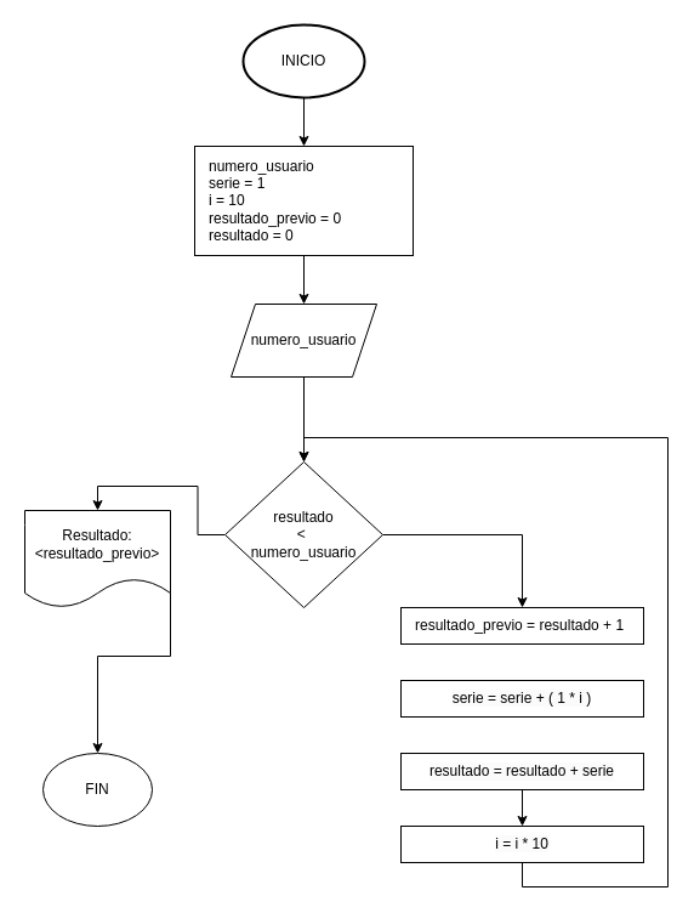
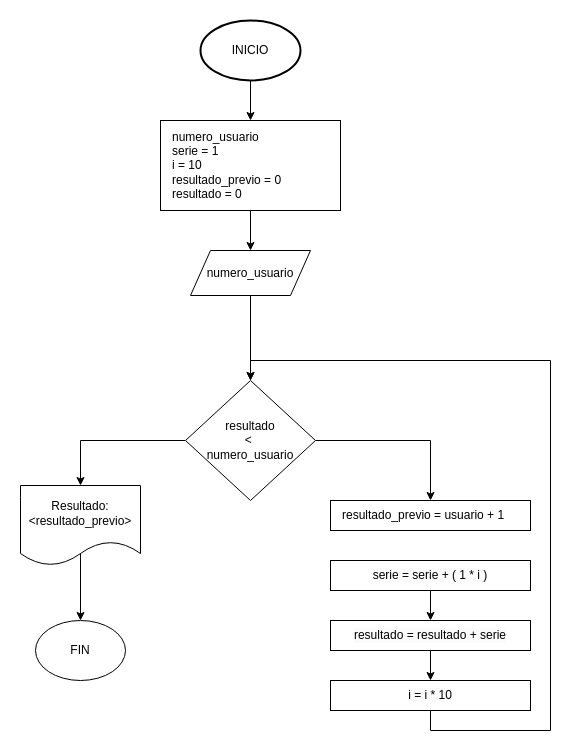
  <mxCell id="0" />
  <mxCell id="1" parent="0" />
  <mxCell id="2" style="edgeStyle=orthogonalEdgeStyle;rounded=0;orthogonalLoop=1;jettySize=auto;html=1;exitX=0.5;exitY=1;exitDx=0;exitDy=0;exitPerimeter=0;entryX=0.5;entryY=0;entryDx=0;entryDy=0;" edge="1" parent="1" source="3" target="5"><mxGeometry relative="1" as="geometry" /></mxCell>
  <mxCell id="3" value="INICIO" style="strokeWidth=2;html=1;shape=mxgraph.flowchart.start_1;whiteSpace=wrap;" vertex="1" parent="1"><mxGeometry x="200" y="20" width="100" height="60" as="geometry" /></mxCell>
  <mxCell id="4" style="edgeStyle=orthogonalEdgeStyle;rounded=0;orthogonalLoop=1;jettySize=auto;html=1;exitX=0.5;exitY=1;exitDx=0;exitDy=0;entryX=0.5;entryY=0;entryDx=0;entryDy=0;" edge="1" parent="1" source="5" target="7"><mxGeometry relative="1" as="geometry" /></mxCell>
  <mxCell id="5" value="&lt;span style=&quot;background-color: initial;&quot;&gt;numero_usuario&lt;/span&gt;&lt;div&gt;serie = 1&lt;br&gt;&lt;span style=&quot;background-color: initial;&quot;&gt;i = 10&lt;/span&gt;&lt;br&gt;&lt;div&gt;resultado_previo = 0&lt;/div&gt;&lt;/div&gt;&lt;div&gt;resultado = 0&lt;br&gt;&lt;/div&gt;" style="rounded=0;whiteSpace=wrap;html=1;spacingLeft=10;align=left;" vertex="1" parent="1"><mxGeometry x="160" y="120" width="180" height="90" as="geometry" /></mxCell>
  <mxCell id="6" style="edgeStyle=orthogonalEdgeStyle;rounded=0;orthogonalLoop=1;jettySize=auto;html=1;exitX=0.5;exitY=1;exitDx=0;exitDy=0;entryX=0.5;entryY=0;entryDx=0;entryDy=0;" edge="1" parent="1" source="7" target="10"><mxGeometry relative="1" as="geometry" /></mxCell>
- <mxCell id="7" value="numero_usuario" style="shape=parallelogram;perimeter=parallelogramPerimeter;whiteSpace=wrap;html=1;fixedSize=1;" vertex="1" parent="1"><mxGeometry x="190" y="250" width="120" height="60" as="geometry" /></mxCell>
+ <mxCell id="7" value="numero_usuario" style="shape=parallelogram;perimeter=parallelogramPerimeter;whiteSpace=wrap;html=1;fixedSize=1;" vertex="1" parent="1"><mxGeometry x="190" y="250" width="120" height="45" as="geometry" /></mxCell>
  <mxCell id="8" style="edgeStyle=orthogonalEdgeStyle;rounded=0;orthogonalLoop=1;jettySize=auto;html=1;exitX=1;exitY=0.5;exitDx=0;exitDy=0;entryX=0.5;entryY=0;entryDx=0;entryDy=0;" edge="1" parent="1" source="10" target="11"><mxGeometry relative="1" as="geometry" /></mxCell>
  <mxCell id="9" style="edgeStyle=orthogonalEdgeStyle;rounded=0;orthogonalLoop=1;jettySize=auto;html=1;exitX=0;exitY=0.5;exitDx=0;exitDy=0;entryX=0.5;entryY=0;entryDx=0;entryDy=0;" edge="1" parent="1" source="10" target="19"><mxGeometry relative="1" as="geometry" /></mxCell>
  <mxCell id="10" value="&lt;div&gt;&lt;span style=&quot;background-color: initial;&quot;&gt;resultado&lt;/span&gt;&lt;br&gt;&lt;/div&gt;&lt;div&gt;&amp;lt;&amp;nbsp;&lt;/div&gt;&lt;div&gt;numero_usuario&lt;/div&gt;" style="rhombus;whiteSpace=wrap;html=1;" vertex="1" parent="1"><mxGeometry x="185" y="380" width="130" height="120" as="geometry" /></mxCell>
- <mxCell id="11" value="resultado_&lt;span style=&quot;background-color: initial;&quot;&gt;previo = resultado + 1&lt;/span&gt;" style="rounded=0;whiteSpace=wrap;html=1;align=left;spacingLeft=10;" vertex="1" parent="1"><mxGeometry x="330" y="500" width="200" height="30" as="geometry" /></mxCell>
+ <mxCell id="11" value="resultado_&lt;span style=&quot;background-color: initial;&quot;&gt;previo = usuario + 1&lt;/span&gt;" style="rounded=0;whiteSpace=wrap;html=1;align=left;spacingLeft=10;" vertex="1" parent="1"><mxGeometry x="330" y="500" width="200" height="30" as="geometry" /></mxCell>
  <mxCell id="12" style="edgeStyle=orthogonalEdgeStyle;rounded=0;orthogonalLoop=1;jettySize=auto;html=1;exitX=0.5;exitY=1;exitDx=0;exitDy=0;entryX=0.5;entryY=0;entryDx=0;entryDy=0;" edge="1" parent="1" source="13" target="15"><mxGeometry relative="1" as="geometry" /></mxCell>
  <mxCell id="13" value="&lt;div style=&quot;forced-color-adjust: none; color: rgb(0, 0, 0); font-family: Helvetica; font-size: 12px; font-style: normal; font-variant-ligatures: normal; font-variant-caps: normal; font-weight: 400; letter-spacing: normal; orphans: 2; text-align: left; text-indent: 0px; text-transform: none; widows: 2; word-spacing: 0px; -webkit-text-stroke-width: 0px; white-space: normal; background-color: rgb(251, 251, 251); text-decoration-thickness: initial; text-decoration-style: initial; text-decoration-color: initial;&quot;&gt;resultado = resultado + serie&lt;/div&gt;" style="rounded=0;whiteSpace=wrap;html=1;" vertex="1" parent="1"><mxGeometry x="330" y="620" width="200" height="30" as="geometry" /></mxCell>
  <mxCell id="14" style="edgeStyle=orthogonalEdgeStyle;rounded=0;orthogonalLoop=1;jettySize=auto;html=1;exitX=0.5;exitY=1;exitDx=0;exitDy=0;entryX=0.5;entryY=0;entryDx=0;entryDy=0;" edge="1" parent="1" source="15" target="10"><mxGeometry relative="1" as="geometry"><Array as="points"><mxPoint x="430" y="730" /><mxPoint x="550" y="730" /><mxPoint x="550" y="360" /><mxPoint x="250" y="360" /></Array></mxGeometry></mxCell>
  <mxCell id="15" value="&lt;span style=&quot;color: rgb(0, 0, 0); font-family: Helvetica; font-size: 12px; font-style: normal; font-variant-ligatures: normal; font-variant-caps: normal; font-weight: 400; letter-spacing: normal; orphans: 2; text-align: left; text-indent: 0px; text-transform: none; widows: 2; word-spacing: 0px; -webkit-text-stroke-width: 0px; white-space: normal; background-color: rgb(251, 251, 251); text-decoration-thickness: initial; text-decoration-style: initial; text-decoration-color: initial; display: inline !important; float: none;&quot;&gt;i = i * 10&lt;/span&gt;" style="rounded=0;whiteSpace=wrap;html=1;" vertex="1" parent="1"><mxGeometry x="330" y="680" width="200" height="30" as="geometry" /></mxCell>
+ <mxCell id="16" style="edgeStyle=orthogonalEdgeStyle;rounded=0;orthogonalLoop=1;jettySize=auto;html=1;exitX=0.5;exitY=1;exitDx=0;exitDy=0;entryX=0.5;entryY=0;entryDx=0;entryDy=0;" edge="1" parent="1" source="17" target="13"><mxGeometry relative="1" as="geometry" /></mxCell>
  <mxCell id="17" value="&lt;span style=&quot;color: rgb(0, 0, 0); font-family: Helvetica; font-size: 12px; font-style: normal; font-variant-ligatures: normal; font-variant-caps: normal; font-weight: 400; letter-spacing: normal; orphans: 2; text-align: left; text-indent: 0px; text-transform: none; widows: 2; word-spacing: 0px; -webkit-text-stroke-width: 0px; white-space: normal; background-color: rgb(251, 251, 251); text-decoration-thickness: initial; text-decoration-style: initial; text-decoration-color: initial; display: inline !important; float: none;&quot;&gt;serie = serie + ( 1 * i )&lt;/span&gt;" style="rounded=0;whiteSpace=wrap;html=1;" vertex="1" parent="1"><mxGeometry x="330" y="560" width="200" height="30" as="geometry" /></mxCell>
  <mxCell id="18" style="edgeStyle=orthogonalEdgeStyle;rounded=0;orthogonalLoop=1;jettySize=auto;html=1;exitX=1;exitY=0.75;exitDx=0;exitDy=0;entryX=0.5;entryY=0;entryDx=0;entryDy=0;" edge="1" parent="1" source="19" target="20"><mxGeometry relative="1" as="geometry"><mxPoint x="80" y="640" as="targetPoint" /><Array as="points"><mxPoint x="140" y="540" /><mxPoint x="80" y="540" /></Array></mxGeometry></mxCell>
- <mxCell id="19" value="Resultado: &amp;lt;resultado_previo&amp;gt;" style="shape=document;whiteSpace=wrap;html=1;boundedLbl=1;" vertex="1" parent="1"><mxGeometry x="20" y="420" width="120" height="80" as="geometry" /></mxCell>
+ <mxCell id="19" value="Resultado: &amp;lt;resultado_previo&amp;gt;" style="shape=document;whiteSpace=wrap;html=1;boundedLbl=1;" vertex="1" parent="1"><mxGeometry x="20" y="485" width="120" height="80" as="geometry" /></mxCell>
  <mxCell id="20" value="FIN" style="ellipse;whiteSpace=wrap;html=1;" vertex="1" parent="1"><mxGeometry x="35" y="620" width="90" height="60" as="geometry" /></mxCell>
